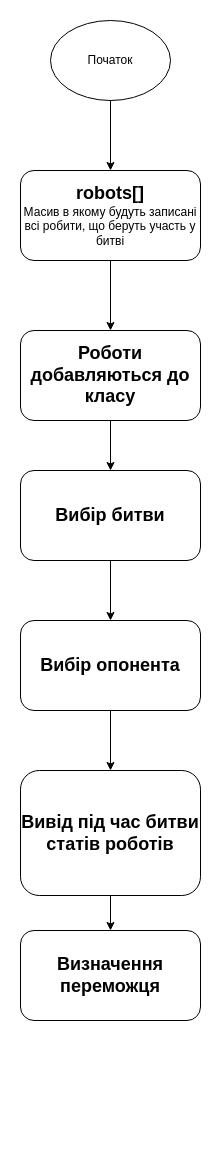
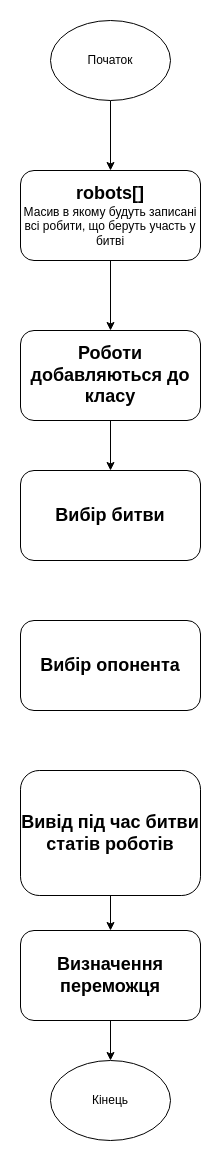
  <mxCell id="0" />
  <mxCell id="1" parent="0" />
  <mxCell id="2" value="" style="edgeStyle=orthogonalEdgeStyle;rounded=0;orthogonalLoop=1;jettySize=auto;html=1;" edge="1" parent="1" source="3" target="5"><mxGeometry relative="1" as="geometry" /></mxCell>
  <mxCell id="3" value="Початок" style="ellipse;whiteSpace=wrap;html=1;" vertex="1" parent="1"><mxGeometry x="50" y="20" width="120" height="80" as="geometry" /></mxCell>
  <mxCell id="4" style="edgeStyle=orthogonalEdgeStyle;rounded=0;orthogonalLoop=1;jettySize=auto;html=1;exitX=0.5;exitY=1;exitDx=0;exitDy=0;entryX=0.5;entryY=0;entryDx=0;entryDy=0;" edge="1" parent="1" source="5" target="9"><mxGeometry relative="1" as="geometry"><mxPoint x="110" y="510" as="targetPoint" /></mxGeometry></mxCell>
  <mxCell id="5" value="&lt;b&gt;&lt;font style=&quot;font-size: 18px;&quot;&gt;robots[]&lt;/font&gt;&lt;/b&gt;&lt;br&gt;Масив в якому будуть записані всі робити, що беруть участь у битві" style="rounded=1;whiteSpace=wrap;html=1;" vertex="1" parent="1"><mxGeometry x="20" y="170" width="180" height="90" as="geometry" /></mxCell>
- <mxCell id="6" style="edgeStyle=orthogonalEdgeStyle;rounded=0;orthogonalLoop=1;jettySize=auto;html=1;entryX=0.5;entryY=0;entryDx=0;entryDy=0;" edge="1" parent="1" source="7" target="11"><mxGeometry relative="1" as="geometry" /></mxCell>
  <mxCell id="7" value="&lt;span style=&quot;font-size: 18px;&quot;&gt;&lt;b&gt;Вибір битви&lt;/b&gt;&lt;/span&gt;" style="rounded=1;whiteSpace=wrap;html=1;" vertex="1" parent="1"><mxGeometry x="20" y="470" width="180" height="90" as="geometry" /></mxCell>
  <mxCell id="8" style="edgeStyle=orthogonalEdgeStyle;rounded=0;orthogonalLoop=1;jettySize=auto;html=1;exitX=0.5;exitY=1;exitDx=0;exitDy=0;entryX=0.5;entryY=0;entryDx=0;entryDy=0;" edge="1" parent="1" source="9" target="7"><mxGeometry relative="1" as="geometry" /></mxCell>
  <mxCell id="9" value="&lt;span style=&quot;font-size: 18px;&quot;&gt;&lt;b&gt;Роботи добавляються до класу&lt;/b&gt;&lt;/span&gt;" style="rounded=1;whiteSpace=wrap;html=1;" vertex="1" parent="1"><mxGeometry x="20" y="330" width="180" height="90" as="geometry" /></mxCell>
- <mxCell id="10" style="edgeStyle=orthogonalEdgeStyle;rounded=0;orthogonalLoop=1;jettySize=auto;html=1;exitX=0.5;exitY=1;exitDx=0;exitDy=0;entryX=0.5;entryY=0;entryDx=0;entryDy=0;" edge="1" parent="1" source="11" target="13"><mxGeometry relative="1" as="geometry" /></mxCell>
  <mxCell id="11" value="&lt;span style=&quot;font-size: 18px;&quot;&gt;&lt;b&gt;Вибір опонента&lt;/b&gt;&lt;/span&gt;" style="rounded=1;whiteSpace=wrap;html=1;" vertex="1" parent="1"><mxGeometry x="20" y="620" width="180" height="90" as="geometry" /></mxCell>
  <mxCell id="12" style="edgeStyle=orthogonalEdgeStyle;rounded=0;orthogonalLoop=1;jettySize=auto;html=1;entryX=0.5;entryY=0;entryDx=0;entryDy=0;" edge="1" parent="1" source="13" target="15"><mxGeometry relative="1" as="geometry" /></mxCell>
  <mxCell id="13" value="&lt;span style=&quot;font-size: 18px;&quot;&gt;&lt;b&gt;Вивід під час битви статів роботів&lt;/b&gt;&lt;/span&gt;" style="rounded=1;whiteSpace=wrap;html=1;" vertex="1" parent="1"><mxGeometry x="20" y="770" width="180" height="125" as="geometry" /></mxCell>
+ <mxCell id="14" style="edgeStyle=orthogonalEdgeStyle;rounded=0;orthogonalLoop=1;jettySize=auto;html=1;exitX=0.5;exitY=1;exitDx=0;exitDy=0;" edge="1" parent="1" source="15" target="16"><mxGeometry relative="1" as="geometry" /></mxCell>
  <mxCell id="15" value="&lt;span style=&quot;font-size: 18px;&quot;&gt;&lt;b&gt;Визначення переможця&lt;/b&gt;&lt;/span&gt;" style="rounded=1;whiteSpace=wrap;html=1;" vertex="1" parent="1"><mxGeometry x="20" y="930" width="180" height="90" as="geometry" /></mxCell>
+ <mxCell id="16" value="Кінець" style="ellipse;whiteSpace=wrap;html=1;" vertex="1" parent="1"><mxGeometry x="50" y="1060" width="120" height="80" as="geometry" /></mxCell>
